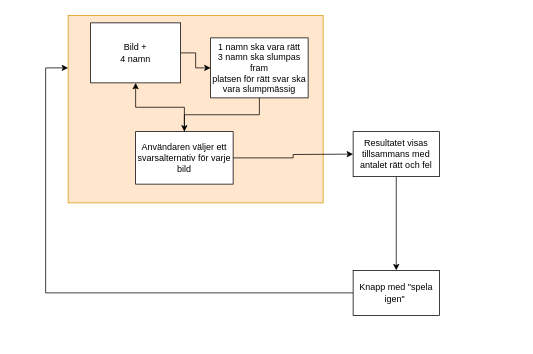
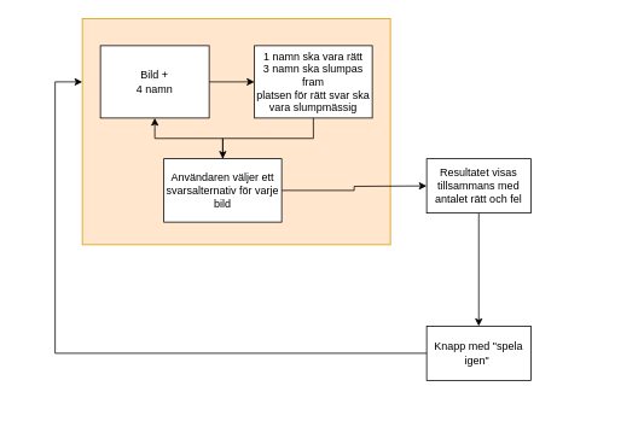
  <mxCell id="0" />
  <mxCell id="1" parent="0" />
  <mxCell id="2" value="" style="rounded=0;whiteSpace=wrap;html=1;fillColor=#ffe6cc;strokeColor=#d79b00;" parent="1" vertex="1"><mxGeometry x="90" y="20" width="340" height="250" as="geometry" /></mxCell>
  <mxCell id="3" value="" style="edgeStyle=orthogonalEdgeStyle;rounded=0;orthogonalLoop=1;jettySize=auto;html=1;" parent="1" source="4" target="6" edge="1"><mxGeometry relative="1" as="geometry" /></mxCell>
- <mxCell id="4" value="Bild +&lt;br&gt;4 namn" style="rounded=0;whiteSpace=wrap;html=1;" parent="1" vertex="1"><mxGeometry x="120" y="30" width="120" height="80" as="geometry" /></mxCell>
+ <mxCell id="4" value="Bild +&lt;br&gt;4 namn" style="rounded=0;whiteSpace=wrap;html=1;" parent="1" vertex="1"><mxGeometry x="110" y="50" width="120" height="80" as="geometry" /></mxCell>
  <mxCell id="5" value="" style="edgeStyle=orthogonalEdgeStyle;rounded=0;orthogonalLoop=1;jettySize=auto;html=1;" parent="1" source="6" target="9" edge="1"><mxGeometry relative="1" as="geometry" /></mxCell>
  <mxCell id="6" value="1 namn ska vara rätt&lt;br&gt;3 namn ska slumpas fram&lt;br&gt;platsen för rätt svar ska vara slumpmässig" style="rounded=0;whiteSpace=wrap;html=1;" parent="1" vertex="1"><mxGeometry x="280" y="50" width="130" height="80" as="geometry" /></mxCell>
  <mxCell id="7" value="" style="edgeStyle=orthogonalEdgeStyle;rounded=0;orthogonalLoop=1;jettySize=auto;html=1;" parent="1" source="9" edge="1"><mxGeometry relative="1" as="geometry"><mxPoint x="470" y="205" as="targetPoint" /></mxGeometry></mxCell>
  <mxCell id="8" style="edgeStyle=orthogonalEdgeStyle;rounded=0;orthogonalLoop=1;jettySize=auto;html=1;" parent="1" source="9" target="4" edge="1"><mxGeometry relative="1" as="geometry" /></mxCell>
  <mxCell id="9" value="Användaren väljer ett svarsalternativ för varje bild" style="rounded=0;whiteSpace=wrap;html=1;" parent="1" vertex="1"><mxGeometry x="180" y="175" width="130" height="70" as="geometry" /></mxCell>
  <mxCell id="10" value="" style="edgeStyle=orthogonalEdgeStyle;rounded=0;orthogonalLoop=1;jettySize=auto;html=1;" parent="1" source="11" target="13" edge="1"><mxGeometry relative="1" as="geometry" /></mxCell>
  <mxCell id="11" value="Resultatet visas tillsammans med antalet rätt och fel" style="rounded=0;whiteSpace=wrap;html=1;" parent="1" vertex="1"><mxGeometry x="470" y="175" width="115" height="60" as="geometry" /></mxCell>
  <mxCell id="12" style="edgeStyle=elbowEdgeStyle;orthogonalLoop=1;jettySize=auto;html=1;rounded=0;" parent="1" source="13" target="2" edge="1"><mxGeometry relative="1" as="geometry"><mxPoint x="170" y="-20" as="targetPoint" /><Array as="points"><mxPoint x="60" y="90" /><mxPoint x="50" y="100" /><mxPoint x="20" y="450" /><mxPoint x="70" y="90" /><mxPoint x="70" y="120" /><mxPoint x="70" y="330" /><mxPoint x="688" y="415" /></Array></mxGeometry></mxCell>
  <mxCell id="13" value="Knapp med &quot;spela igen&quot;&amp;nbsp;" style="rounded=0;whiteSpace=wrap;html=1;" parent="1" vertex="1"><mxGeometry x="470" y="360" width="115" height="60" as="geometry" /></mxCell>
